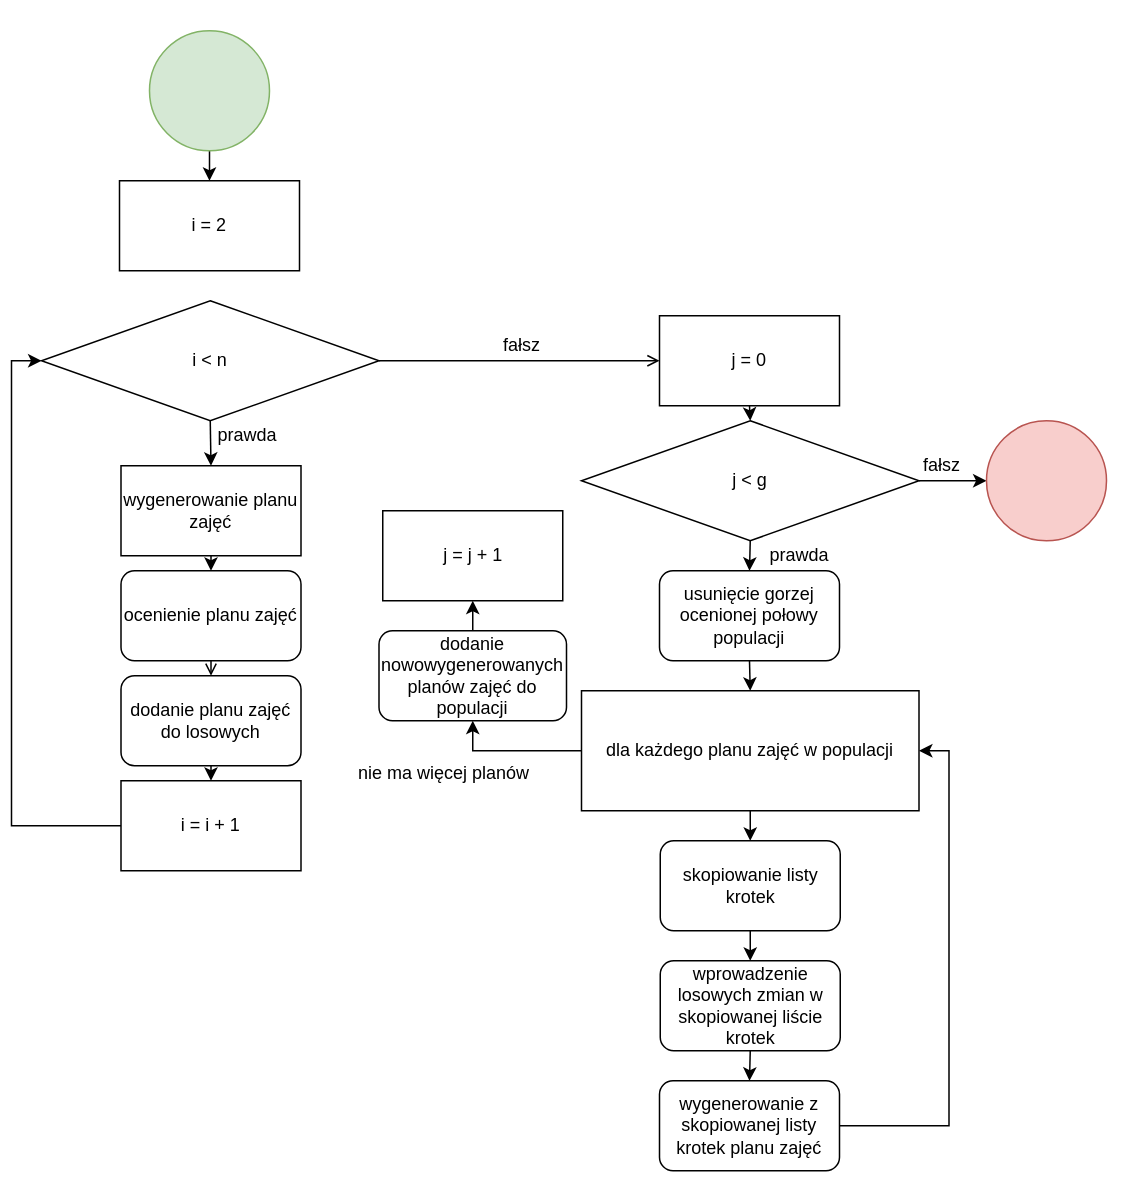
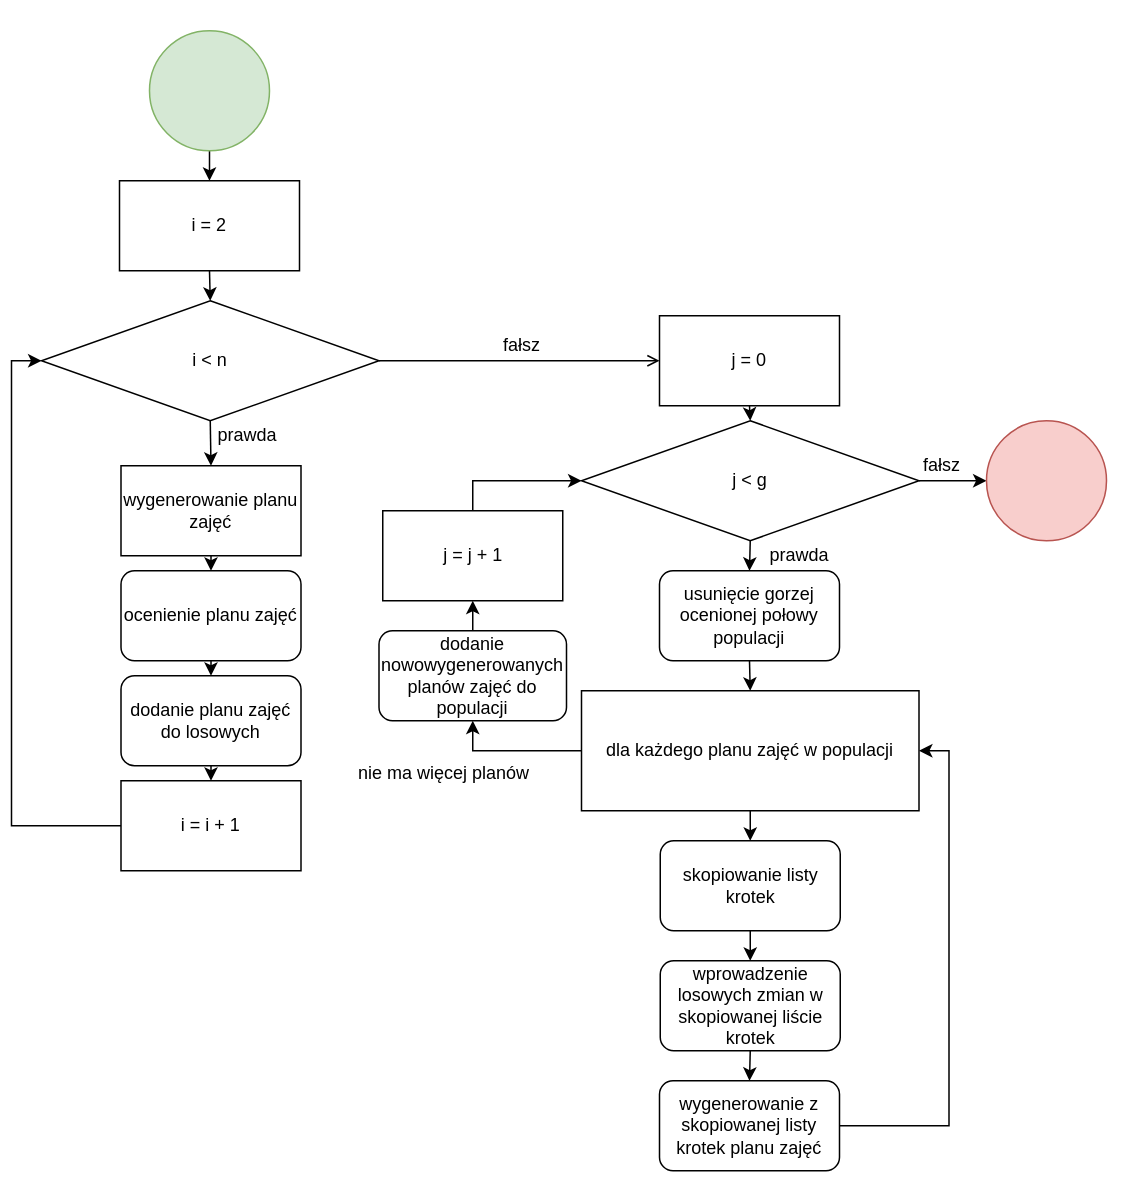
  <mxCell id="0" />
  <mxCell id="1" parent="0" />
  <mxCell id="2" style="edgeStyle=orthogonalEdgeStyle;rounded=0;orthogonalLoop=1;jettySize=auto;html=1;exitX=0.5;exitY=1;exitDx=0;exitDy=0;entryX=0.5;entryY=0;entryDx=0;entryDy=0;" edge="1" parent="1" source="3" target="5"><mxGeometry relative="1" as="geometry" /></mxCell>
  <mxCell id="3" value="" style="ellipse;whiteSpace=wrap;html=1;aspect=fixed;fillColor=#d5e8d4;strokeColor=#82b366;" vertex="1" parent="1"><mxGeometry x="92" y="20" width="80" height="80" as="geometry" /></mxCell>
+ <mxCell id="4" style="edgeStyle=orthogonalEdgeStyle;rounded=0;orthogonalLoop=1;jettySize=auto;html=1;exitX=0.5;exitY=1;exitDx=0;exitDy=0;entryX=0.5;entryY=0;entryDx=0;entryDy=0;" edge="1" parent="1" source="5" target="8"><mxGeometry relative="1" as="geometry" /></mxCell>
  <mxCell id="5" value="i = 2" style="rounded=0;whiteSpace=wrap;html=1;" vertex="1" parent="1"><mxGeometry x="72" y="120" width="120" height="60" as="geometry" /></mxCell>
  <mxCell id="6" style="edgeStyle=orthogonalEdgeStyle;rounded=0;orthogonalLoop=1;jettySize=auto;html=1;exitX=0.5;exitY=1;exitDx=0;exitDy=0;entryX=0.5;entryY=0;entryDx=0;entryDy=0;" edge="1" parent="1" source="8" target="10"><mxGeometry relative="1" as="geometry" /></mxCell>
  <mxCell id="7" style="edgeStyle=orthogonalEdgeStyle;rounded=0;orthogonalLoop=1;jettySize=auto;html=1;exitX=1;exitY=0.5;exitDx=0;exitDy=0;entryX=0;entryY=0.5;entryDx=0;entryDy=0;endArrow=open;" edge="1" parent="1" source="8" target="19"><mxGeometry relative="1" as="geometry"><mxPoint x="380" y="240" as="sourcePoint" /><mxPoint x="432" y="240" as="targetPoint" /></mxGeometry></mxCell>
  <mxCell id="8" value="i &amp;lt; n" style="rhombus;whiteSpace=wrap;html=1;" vertex="1" parent="1"><mxGeometry x="20" y="200" width="225" height="80" as="geometry" /></mxCell>
  <mxCell id="9" style="edgeStyle=orthogonalEdgeStyle;rounded=0;orthogonalLoop=1;jettySize=auto;html=1;exitX=0.5;exitY=1;exitDx=0;exitDy=0;entryX=0.5;entryY=0;entryDx=0;entryDy=0;" edge="1" parent="1" source="10" target="16"><mxGeometry relative="1" as="geometry" /></mxCell>
  <mxCell id="10" value="wygenerowanie planu zajęć" style="whiteSpace=wrap;html=1;rounded=0;" vertex="1" parent="1"><mxGeometry x="73" y="310" width="120" height="60" as="geometry" /></mxCell>
  <mxCell id="11" style="edgeStyle=orthogonalEdgeStyle;rounded=0;orthogonalLoop=1;jettySize=auto;html=1;entryX=0;entryY=0.5;entryDx=0;entryDy=0;exitX=0;exitY=0.5;exitDx=0;exitDy=0;" edge="1" parent="1" source="25" target="8"><mxGeometry relative="1" as="geometry"><mxPoint x="-20" y="570" as="sourcePoint" /></mxGeometry></mxCell>
  <mxCell id="12" style="edgeStyle=orthogonalEdgeStyle;rounded=0;orthogonalLoop=1;jettySize=auto;html=1;exitX=0.5;exitY=1;exitDx=0;exitDy=0;entryX=0.5;entryY=0;entryDx=0;entryDy=0;" edge="1" parent="1" source="13" target="25"><mxGeometry relative="1" as="geometry" /></mxCell>
  <mxCell id="13" value="dodanie planu zajęć do losowych" style="rounded=1;whiteSpace=wrap;html=1;" vertex="1" parent="1"><mxGeometry x="73" y="450" width="120" height="60" as="geometry" /></mxCell>
  <mxCell id="14" value="prawda" style="text;html=1;align=center;verticalAlign=middle;resizable=0;points=[];autosize=1;strokeColor=none;fillColor=none;" vertex="1" parent="1"><mxGeometry x="132" y="280" width="50" height="20" as="geometry" /></mxCell>
- <mxCell id="15" style="edgeStyle=orthogonalEdgeStyle;rounded=0;orthogonalLoop=1;jettySize=auto;html=1;exitX=0.5;exitY=1;exitDx=0;exitDy=0;entryX=0.5;entryY=0;entryDx=0;entryDy=0;endArrow=open;" edge="1" parent="1" source="16" target="13"><mxGeometry relative="1" as="geometry" /></mxCell>
+ <mxCell id="15" style="edgeStyle=orthogonalEdgeStyle;rounded=0;orthogonalLoop=1;jettySize=auto;html=1;exitX=0.5;exitY=1;exitDx=0;exitDy=0;entryX=0.5;entryY=0;entryDx=0;entryDy=0;" edge="1" parent="1" source="16" target="13"><mxGeometry relative="1" as="geometry" /></mxCell>
  <mxCell id="16" value="ocenienie planu zajęć" style="rounded=1;whiteSpace=wrap;html=1;" vertex="1" parent="1"><mxGeometry x="73" y="380" width="120" height="60" as="geometry" /></mxCell>
  <mxCell id="17" value="fałsz" style="text;html=1;align=center;verticalAlign=middle;resizable=0;points=[];autosize=1;strokeColor=none;fillColor=none;" vertex="1" parent="1"><mxGeometry x="320" y="220" width="40" height="20" as="geometry" /></mxCell>
  <mxCell id="18" style="edgeStyle=orthogonalEdgeStyle;rounded=0;orthogonalLoop=1;jettySize=auto;html=1;exitX=0.5;exitY=1;exitDx=0;exitDy=0;entryX=0.5;entryY=0;entryDx=0;entryDy=0;" edge="1" parent="1" source="19" target="22"><mxGeometry relative="1" as="geometry" /></mxCell>
  <mxCell id="19" value="j = 0" style="rounded=0;whiteSpace=wrap;html=1;" vertex="1" parent="1"><mxGeometry x="432" y="210" width="120" height="60" as="geometry" /></mxCell>
  <mxCell id="20" style="edgeStyle=orthogonalEdgeStyle;rounded=0;orthogonalLoop=1;jettySize=auto;html=1;exitX=0.5;exitY=1;exitDx=0;exitDy=0;entryX=0.5;entryY=0;entryDx=0;entryDy=0;" edge="1" parent="1" source="22" target="24"><mxGeometry relative="1" as="geometry" /></mxCell>
  <mxCell id="21" style="edgeStyle=orthogonalEdgeStyle;rounded=0;orthogonalLoop=1;jettySize=auto;html=1;exitX=1;exitY=0.5;exitDx=0;exitDy=0;entryX=0;entryY=0.5;entryDx=0;entryDy=0;" edge="1" parent="1" source="22" target="41"><mxGeometry relative="1" as="geometry" /></mxCell>
  <mxCell id="22" value="j &amp;lt; g" style="rhombus;whiteSpace=wrap;html=1;" vertex="1" parent="1"><mxGeometry x="380" y="280" width="225" height="80" as="geometry" /></mxCell>
  <mxCell id="23" style="edgeStyle=orthogonalEdgeStyle;rounded=0;orthogonalLoop=1;jettySize=auto;html=1;exitX=0.5;exitY=1;exitDx=0;exitDy=0;entryX=0.5;entryY=0;entryDx=0;entryDy=0;" edge="1" parent="1" source="24" target="28"><mxGeometry relative="1" as="geometry" /></mxCell>
  <mxCell id="24" value="usunięcie gorzej ocenionej połowy populacji" style="rounded=1;whiteSpace=wrap;html=1;" vertex="1" parent="1"><mxGeometry x="432" y="380" width="120" height="60" as="geometry" /></mxCell>
  <mxCell id="25" value="i = i + 1" style="rounded=0;whiteSpace=wrap;html=1;" vertex="1" parent="1"><mxGeometry x="73" y="520" width="120" height="60" as="geometry" /></mxCell>
  <mxCell id="26" style="edgeStyle=orthogonalEdgeStyle;rounded=0;orthogonalLoop=1;jettySize=auto;html=1;exitX=0.5;exitY=1;exitDx=0;exitDy=0;entryX=0.5;entryY=0;entryDx=0;entryDy=0;" edge="1" parent="1" source="28" target="32"><mxGeometry relative="1" as="geometry" /></mxCell>
  <mxCell id="27" style="edgeStyle=orthogonalEdgeStyle;rounded=0;orthogonalLoop=1;jettySize=auto;html=1;exitX=0;exitY=0.5;exitDx=0;exitDy=0;entryX=0.5;entryY=1;entryDx=0;entryDy=0;" edge="1" parent="1" source="28" target="36"><mxGeometry relative="1" as="geometry" /></mxCell>
  <mxCell id="28" value="dla każdego planu zajęć w populacji" style="whiteSpace=wrap;html=1;rounded=0;" vertex="1" parent="1"><mxGeometry x="380" y="460" width="225" height="80" as="geometry" /></mxCell>
  <mxCell id="29" style="edgeStyle=orthogonalEdgeStyle;rounded=0;orthogonalLoop=1;jettySize=auto;html=1;exitX=0.5;exitY=1;exitDx=0;exitDy=0;entryX=0.5;entryY=0;entryDx=0;entryDy=0;" edge="1" parent="1" source="30" target="34"><mxGeometry relative="1" as="geometry" /></mxCell>
  <mxCell id="30" value="wprowadzenie losowych zmian w skopiowanej liście krotek" style="rounded=1;whiteSpace=wrap;html=1;" vertex="1" parent="1"><mxGeometry x="432.5" y="640" width="120" height="60" as="geometry" /></mxCell>
  <mxCell id="31" style="edgeStyle=orthogonalEdgeStyle;rounded=0;orthogonalLoop=1;jettySize=auto;html=1;exitX=0.5;exitY=1;exitDx=0;exitDy=0;entryX=0.5;entryY=0;entryDx=0;entryDy=0;" edge="1" parent="1" source="32" target="30"><mxGeometry relative="1" as="geometry" /></mxCell>
  <mxCell id="32" value="skopiowanie listy krotek" style="rounded=1;whiteSpace=wrap;html=1;" vertex="1" parent="1"><mxGeometry x="432.5" y="560" width="120" height="60" as="geometry" /></mxCell>
  <mxCell id="33" style="edgeStyle=orthogonalEdgeStyle;rounded=0;orthogonalLoop=1;jettySize=auto;html=1;exitX=1;exitY=0.5;exitDx=0;exitDy=0;entryX=1;entryY=0.5;entryDx=0;entryDy=0;" edge="1" parent="1" source="34" target="28"><mxGeometry relative="1" as="geometry" /></mxCell>
  <mxCell id="34" value="wygenerowanie z skopiowanej listy krotek planu zajęć " style="rounded=1;whiteSpace=wrap;html=1;" vertex="1" parent="1"><mxGeometry x="432" y="720" width="120" height="60" as="geometry" /></mxCell>
  <mxCell id="35" style="edgeStyle=orthogonalEdgeStyle;rounded=0;orthogonalLoop=1;jettySize=auto;html=1;exitX=0.5;exitY=0;exitDx=0;exitDy=0;entryX=0.5;entryY=1;entryDx=0;entryDy=0;" edge="1" parent="1" source="36" target="39"><mxGeometry relative="1" as="geometry" /></mxCell>
  <mxCell id="36" value="dodanie nowowygenerowanych planów zajęć do populacji" style="rounded=1;whiteSpace=wrap;html=1;" vertex="1" parent="1"><mxGeometry x="245" y="420" width="125" height="60" as="geometry" /></mxCell>
  <mxCell id="37" value="nie ma więcej planów" style="text;html=1;align=center;verticalAlign=middle;resizable=0;points=[];autosize=1;strokeColor=none;fillColor=none;" vertex="1" parent="1"><mxGeometry x="222.5" y="505" width="130" height="20" as="geometry" /></mxCell>
+ <mxCell id="38" style="edgeStyle=orthogonalEdgeStyle;rounded=0;orthogonalLoop=1;jettySize=auto;html=1;exitX=0.5;exitY=0;exitDx=0;exitDy=0;entryX=0;entryY=0.5;entryDx=0;entryDy=0;" edge="1" parent="1" source="39" target="22"><mxGeometry relative="1" as="geometry" /></mxCell>
  <mxCell id="39" value="j = j + 1" style="rounded=0;whiteSpace=wrap;html=1;" vertex="1" parent="1"><mxGeometry x="247.5" y="340" width="120" height="60" as="geometry" /></mxCell>
  <mxCell id="40" value="prawda" style="text;html=1;align=center;verticalAlign=middle;resizable=0;points=[];autosize=1;strokeColor=none;fillColor=none;" vertex="1" parent="1"><mxGeometry x="500" y="360" width="50" height="20" as="geometry" /></mxCell>
  <mxCell id="41" value="" style="ellipse;whiteSpace=wrap;html=1;aspect=fixed;fillColor=#f8cecc;strokeColor=#b85450;" vertex="1" parent="1"><mxGeometry x="650" y="280" width="80" height="80" as="geometry" /></mxCell>
  <mxCell id="42" value="fałsz" style="text;html=1;align=center;verticalAlign=middle;resizable=0;points=[];autosize=1;strokeColor=none;fillColor=none;" vertex="1" parent="1"><mxGeometry x="600" y="300" width="40" height="20" as="geometry" /></mxCell>
